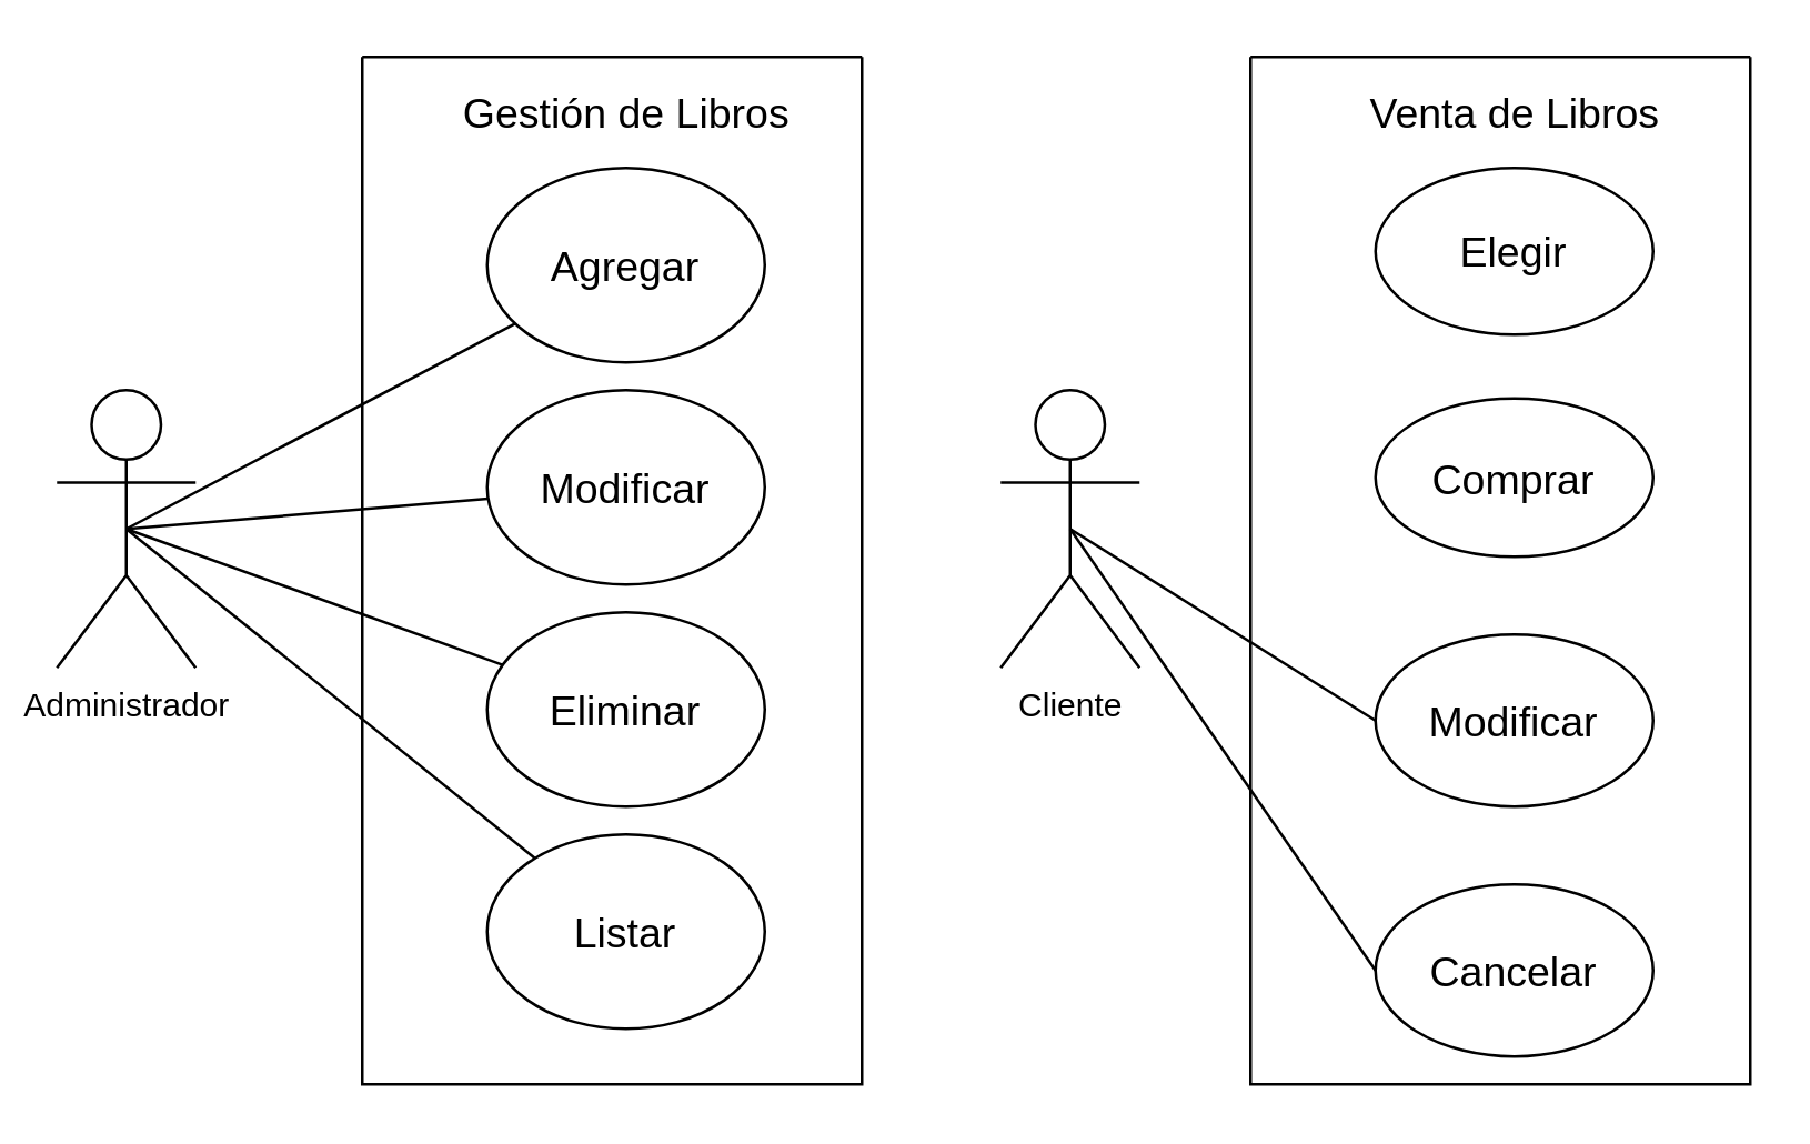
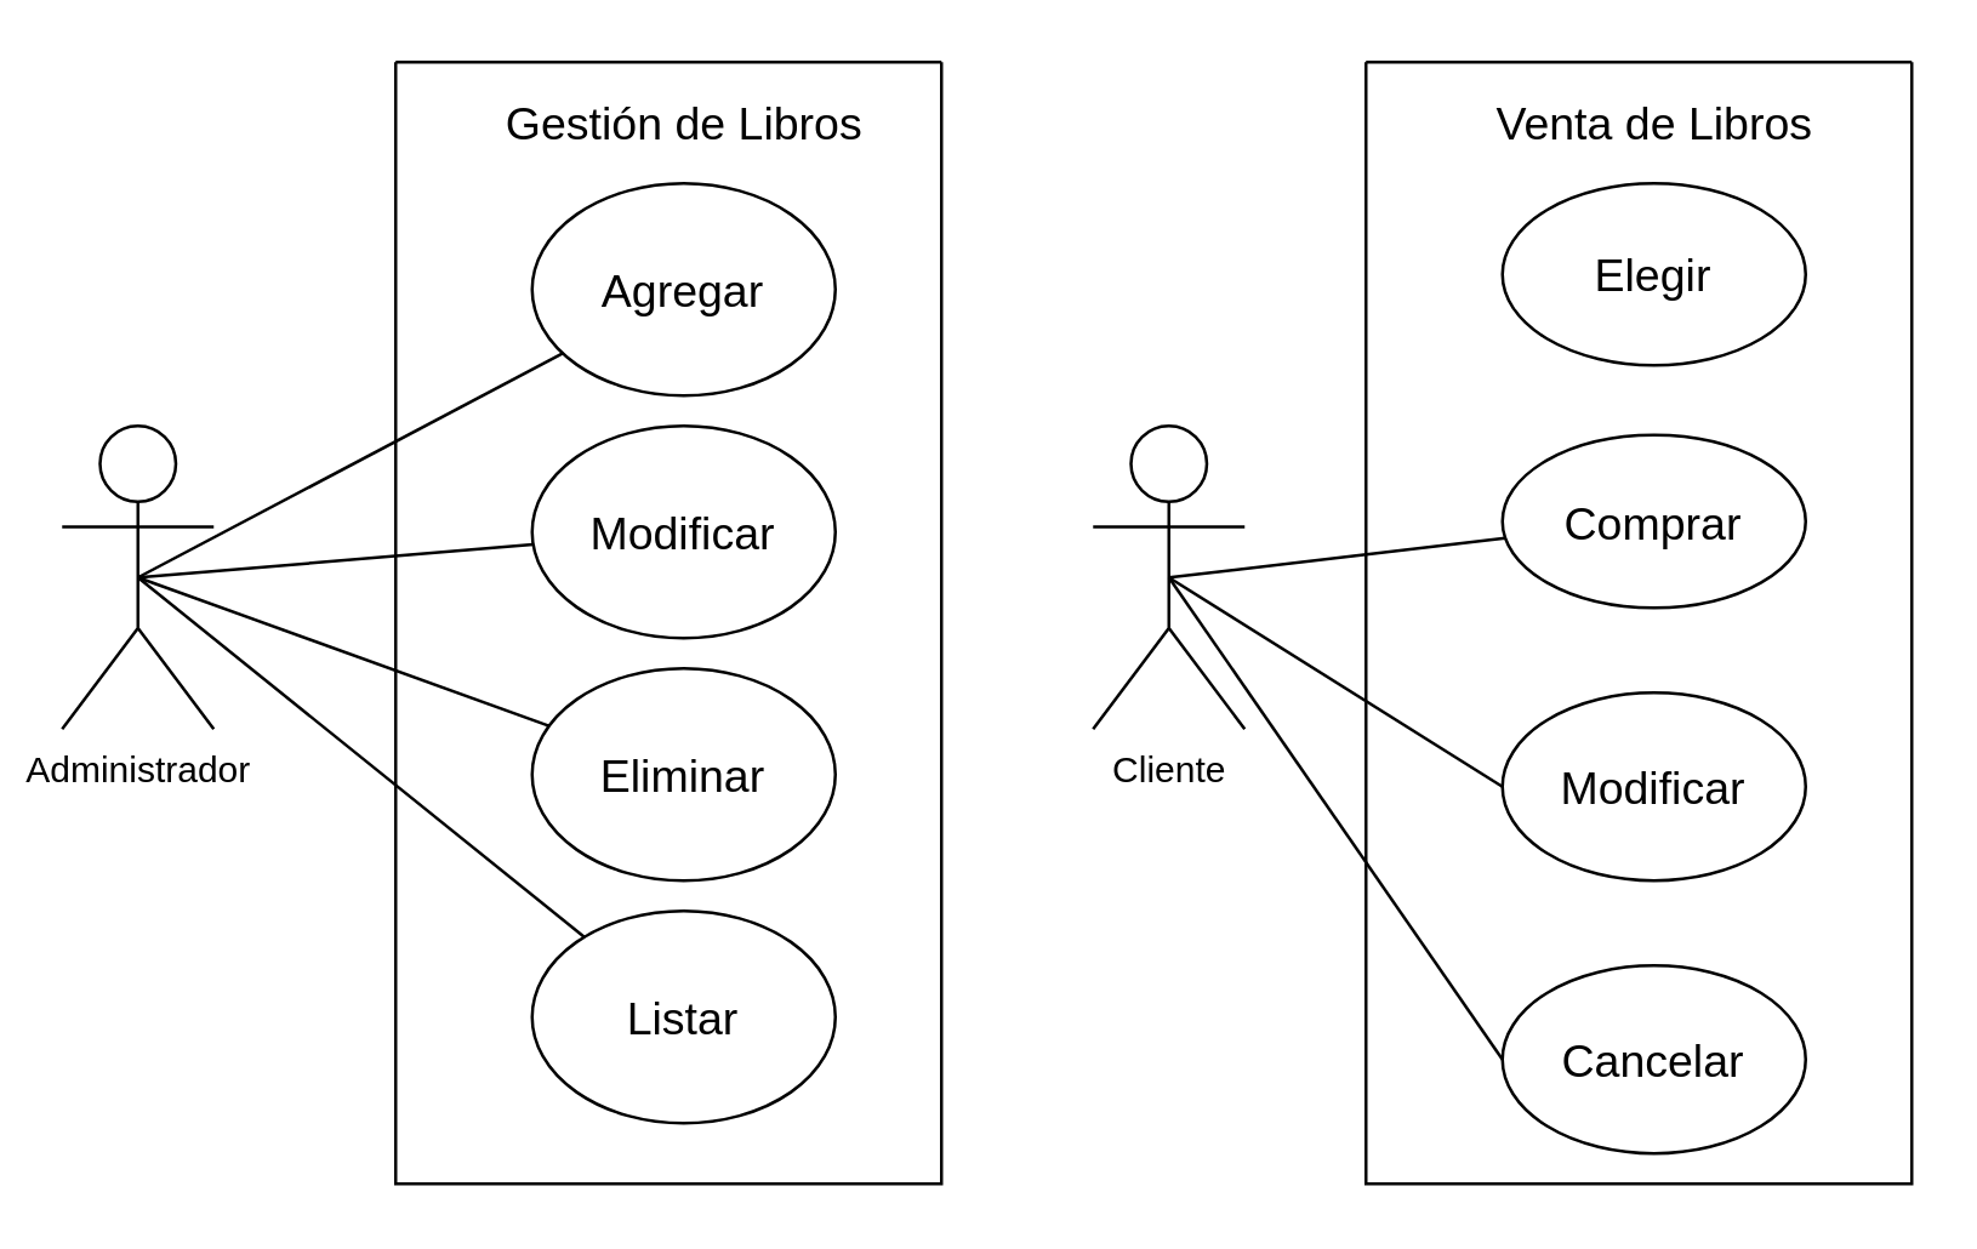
  <mxCell id="0" />
  <mxCell id="1" parent="0" />
  <mxCell id="2" value="" style="swimlane;startSize=0;" parent="1" vertex="1"><mxGeometry x="130" y="20" width="180" height="370" as="geometry"><mxRectangle x="160" y="40" width="50" height="40" as="alternateBounds" /></mxGeometry></mxCell>
  <mxCell id="3" value="Gestión de Libros" style="text;html=1;align=center;verticalAlign=middle;resizable=0;points=[];autosize=1;strokeColor=none;fontSize=15;" parent="2" vertex="1"><mxGeometry x="30" y="10" width="130" height="20" as="geometry" /></mxCell>
  <mxCell id="4" value="Agregar" style="ellipse;whiteSpace=wrap;html=1;fontSize=15;" parent="2" vertex="1"><mxGeometry x="45" y="40" width="100" height="70" as="geometry" /></mxCell>
  <mxCell id="5" value="Modificar" style="ellipse;whiteSpace=wrap;html=1;fontSize=15;" parent="2" vertex="1"><mxGeometry x="45" y="120" width="100" height="70" as="geometry" /></mxCell>
  <mxCell id="6" value="Eliminar" style="ellipse;whiteSpace=wrap;html=1;fontSize=15;" parent="2" vertex="1"><mxGeometry x="45" y="200" width="100" height="70" as="geometry" /></mxCell>
  <mxCell id="7" value="Listar" style="ellipse;whiteSpace=wrap;html=1;fontSize=15;" parent="2" vertex="1"><mxGeometry x="45" y="280" width="100" height="70" as="geometry" /></mxCell>
  <mxCell id="8" value="Administrador" style="shape=umlActor;verticalLabelPosition=bottom;verticalAlign=top;html=1;outlineConnect=0;" parent="1" vertex="1"><mxGeometry x="20" y="140" width="50" height="100" as="geometry" /></mxCell>
  <mxCell id="9" value="" style="endArrow=none;html=1;fontSize=15;exitX=0.5;exitY=0.5;exitDx=0;exitDy=0;exitPerimeter=0;" parent="1" source="8" target="6" edge="1"><mxGeometry width="50" height="50" relative="1" as="geometry"><mxPoint x="360" y="240" as="sourcePoint" /><mxPoint x="410" y="190" as="targetPoint" /></mxGeometry></mxCell>
  <mxCell id="10" value="" style="endArrow=none;html=1;fontSize=15;exitX=0.5;exitY=0.5;exitDx=0;exitDy=0;exitPerimeter=0;" parent="1" source="8" target="4" edge="1"><mxGeometry width="50" height="50" relative="1" as="geometry"><mxPoint x="50" y="220" as="sourcePoint" /><mxPoint x="100" y="170" as="targetPoint" /></mxGeometry></mxCell>
  <mxCell id="11" value="" style="endArrow=none;html=1;fontSize=15;exitX=0.5;exitY=0.5;exitDx=0;exitDy=0;exitPerimeter=0;" parent="1" source="8" target="5" edge="1"><mxGeometry width="50" height="50" relative="1" as="geometry"><mxPoint x="170" y="220" as="sourcePoint" /><mxPoint x="220" y="170" as="targetPoint" /></mxGeometry></mxCell>
  <mxCell id="12" value="" style="endArrow=none;html=1;fontSize=15;entryX=0.5;entryY=0.5;entryDx=0;entryDy=0;entryPerimeter=0;" parent="1" source="7" target="8" edge="1"><mxGeometry width="50" height="50" relative="1" as="geometry"><mxPoint x="60" y="340" as="sourcePoint" /><mxPoint x="110" y="290" as="targetPoint" /></mxGeometry></mxCell>
  <mxCell id="13" value="" style="swimlane;startSize=0;" parent="1" vertex="1"><mxGeometry x="450" y="20" width="180" height="370" as="geometry"><mxRectangle x="160" y="40" width="50" height="40" as="alternateBounds" /></mxGeometry></mxCell>
  <mxCell id="14" value="Venta de Libros" style="text;html=1;align=center;verticalAlign=middle;resizable=0;points=[];autosize=1;strokeColor=none;fontSize=15;" parent="13" vertex="1"><mxGeometry x="35" y="10" width="120" height="20" as="geometry" /></mxCell>
  <mxCell id="15" value="Elegir" style="ellipse;whiteSpace=wrap;html=1;fontSize=15;" parent="13" vertex="1"><mxGeometry x="45" y="40" width="100" height="60" as="geometry" /></mxCell>
  <mxCell id="16" value="Comprar" style="ellipse;whiteSpace=wrap;html=1;fontSize=15;" parent="13" vertex="1"><mxGeometry x="45" y="123" width="100" height="57" as="geometry" /></mxCell>
  <mxCell id="17" value="Modificar" style="ellipse;whiteSpace=wrap;html=1;fontSize=15;" parent="13" vertex="1"><mxGeometry x="45" y="208" width="100" height="62" as="geometry" /></mxCell>
  <mxCell id="18" value="Cancelar" style="ellipse;whiteSpace=wrap;html=1;fontSize=15;" parent="13" vertex="1"><mxGeometry x="45" y="298" width="100" height="62" as="geometry" /></mxCell>
  <mxCell id="19" value="Cliente" style="shape=umlActor;verticalLabelPosition=bottom;verticalAlign=top;html=1;outlineConnect=0;" parent="1" vertex="1"><mxGeometry x="360" y="140" width="50" height="100" as="geometry" /></mxCell>
+ <mxCell id="20" value="" style="endArrow=none;html=1;fontSize=15;exitX=0.5;exitY=0.5;exitDx=0;exitDy=0;exitPerimeter=0;" parent="1" source="19" target="16" edge="1"><mxGeometry width="50" height="50" relative="1" as="geometry"><mxPoint x="700" y="240" as="sourcePoint" /><mxPoint x="750" y="190" as="targetPoint" /></mxGeometry></mxCell>
  <mxCell id="21" value="" style="endArrow=none;html=1;fontSize=15;exitX=0.5;exitY=0.5;exitDx=0;exitDy=0;exitPerimeter=0;entryX=0;entryY=0.5;entryDx=0;entryDy=0;" edge="1" parent="1" source="19" target="17"><mxGeometry width="50" height="50" relative="1" as="geometry"><mxPoint x="395" y="200" as="sourcePoint" /><mxPoint x="505.946" y="187.019" as="targetPoint" /></mxGeometry></mxCell>
  <mxCell id="22" value="" style="endArrow=none;html=1;fontSize=15;exitX=0.5;exitY=0.5;exitDx=0;exitDy=0;exitPerimeter=0;entryX=0;entryY=0.5;entryDx=0;entryDy=0;" edge="1" parent="1" source="19" target="18"><mxGeometry width="50" height="50" relative="1" as="geometry"><mxPoint x="395" y="200" as="sourcePoint" /><mxPoint x="505" y="269" as="targetPoint" /></mxGeometry></mxCell>
